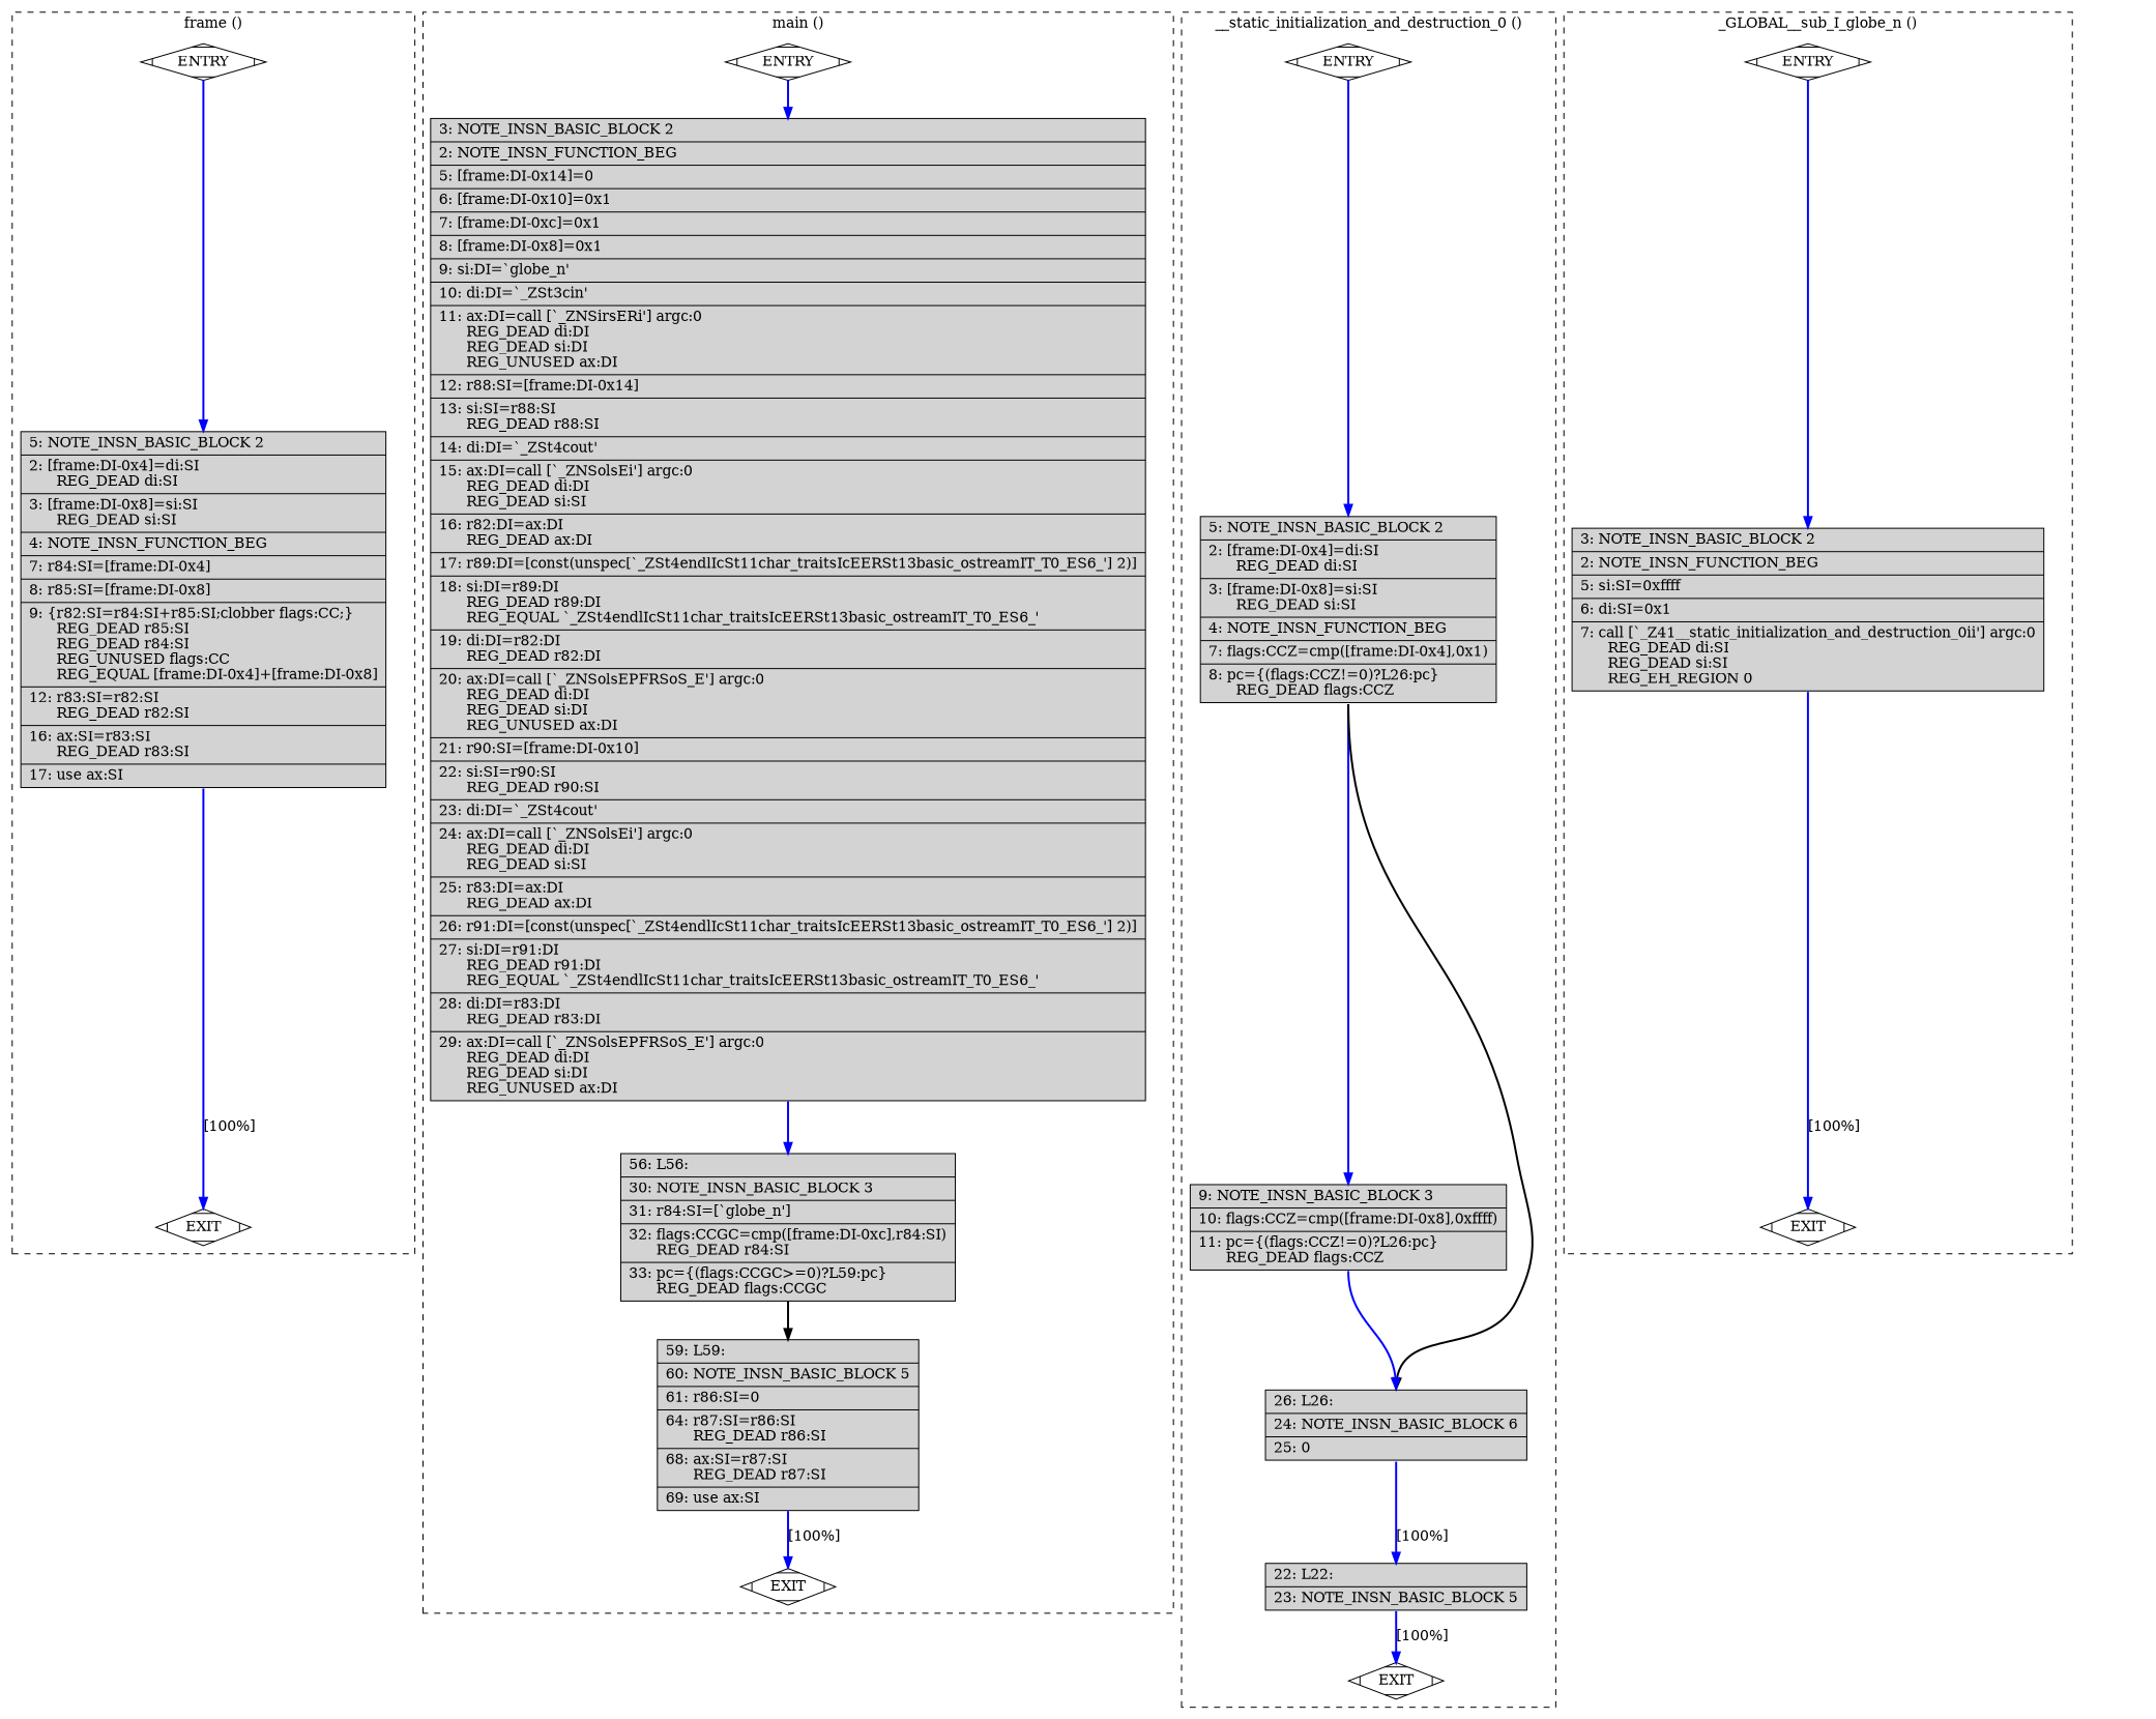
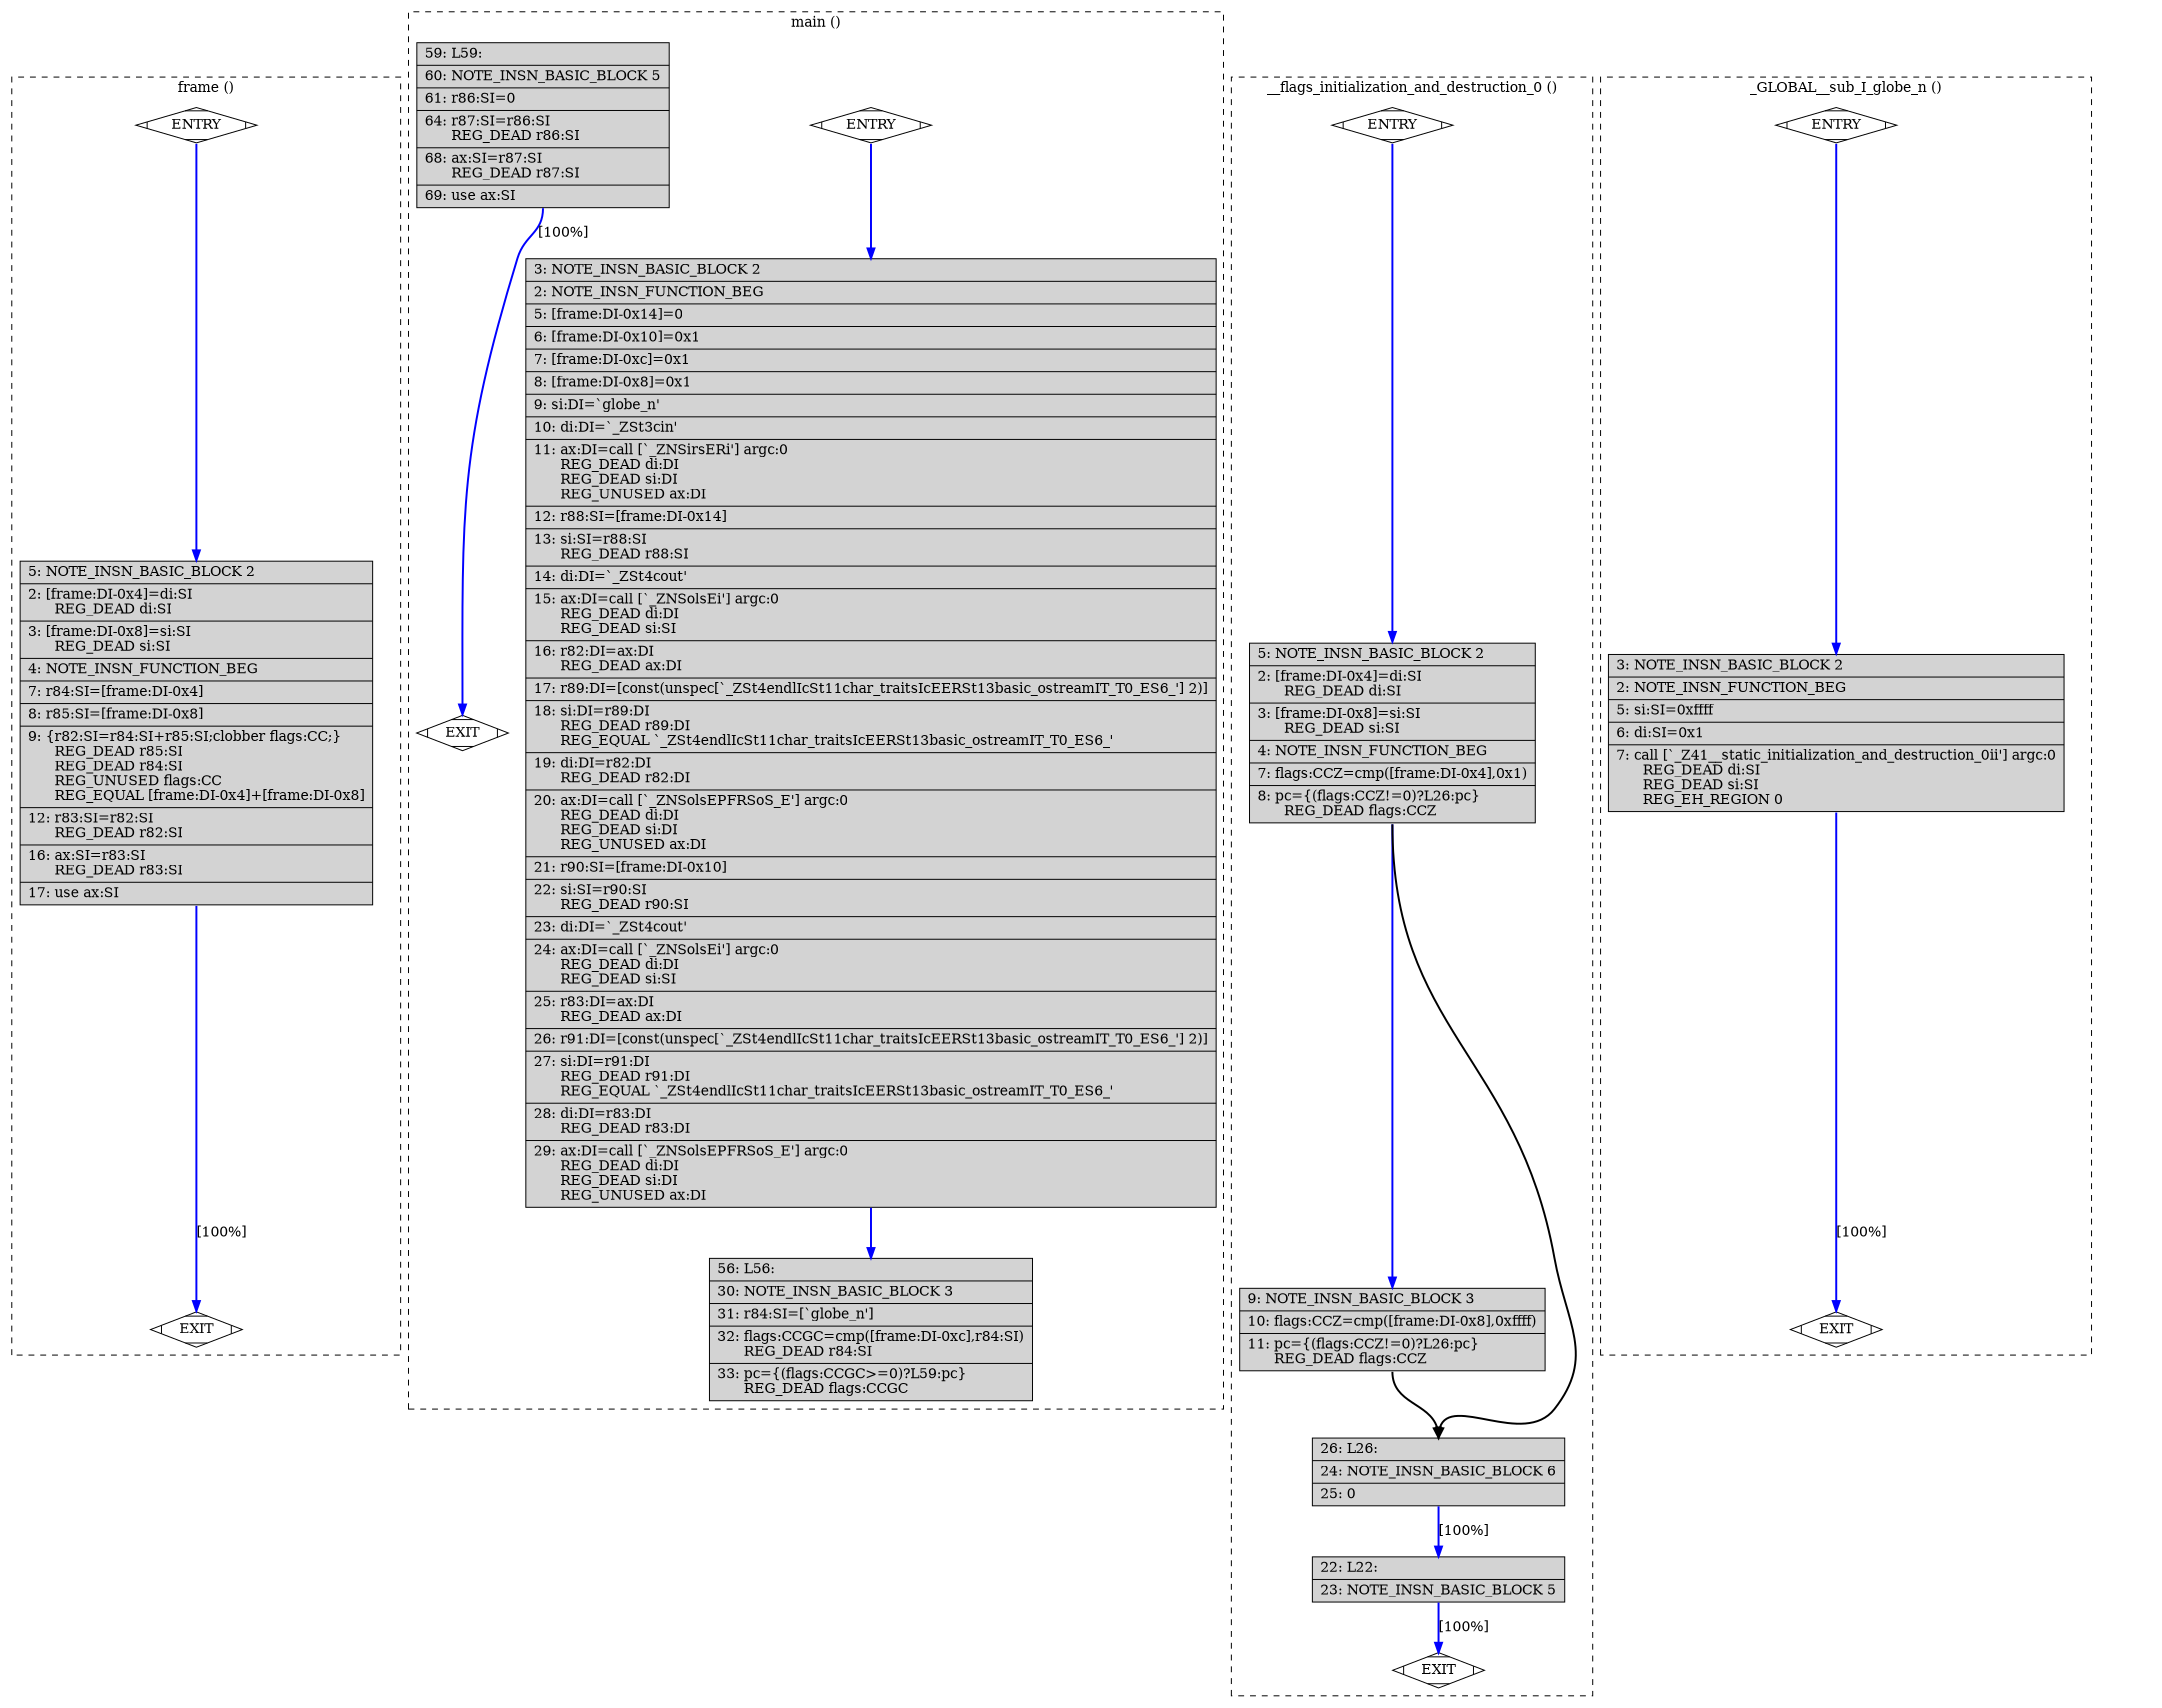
  digraph {
    node [fillcolor=lightgrey shape=record style=filled]
    edge [color=blue constraint=true headport=n style="solid,bold" tailport=s weight=100]
    n1 [fillcolor=white label=ENTRY shape=Mdiamond]
    n2 [label="{\ \ \ \ 5:\ NOTE_INSN_BASIC_BLOCK\ 2\l|\ \ \ \ 2:\ [frame:DI-0x4]=di:SI\l\ \ \ \ \ \ REG_DEAD\ di:SI\l|\ \ \ \ 3:\ [frame:DI-0x8]=si:SI\l\ \ \ \ \ \ REG_DEAD\ si:SI\l|\ \ \ \ 4:\ NOTE_INSN_FUNCTION_BEG\l|\ \ \ \ 7:\ r84:SI=[frame:DI-0x4]\l|\ \ \ \ 8:\ r85:SI=[frame:DI-0x8]\l|\ \ \ \ 9:\ \{r82:SI=r84:SI+r85:SI;clobber\ flags:CC;\}\l\ \ \ \ \ \ REG_DEAD\ r85:SI\l\ \ \ \ \ \ REG_DEAD\ r84:SI\l\ \ \ \ \ \ REG_UNUSED\ flags:CC\l\ \ \ \ \ \ REG_EQUAL\ [frame:DI-0x4]+[frame:DI-0x8]\l|\ \ \ 12:\ r83:SI=r82:SI\l\ \ \ \ \ \ REG_DEAD\ r82:SI\l|\ \ \ 16:\ ax:SI=r83:SI\l\ \ \ \ \ \ REG_DEAD\ r83:SI\l|\ \ \ 17:\ use\ ax:SI\l}"]
    n3 [fillcolor=white label=EXIT shape=Mdiamond]
    n4 [fillcolor=white label=ENTRY shape=Mdiamond]
    n5 [label="{\ \ \ \ 3:\ NOTE_INSN_BASIC_BLOCK\ 2\l|\ \ \ \ 2:\ NOTE_INSN_FUNCTION_BEG\l|\ \ \ \ 5:\ [frame:DI-0x14]=0\l|\ \ \ \ 6:\ [frame:DI-0x10]=0x1\l|\ \ \ \ 7:\ [frame:DI-0xc]=0x1\l|\ \ \ \ 8:\ [frame:DI-0x8]=0x1\l|\ \ \ \ 9:\ si:DI=`globe_n'\l|\ \ \ 10:\ di:DI=`_ZSt3cin'\l|\ \ \ 11:\ ax:DI=call\ [`_ZNSirsERi']\ argc:0\l\ \ \ \ \ \ REG_DEAD\ di:DI\l\ \ \ \ \ \ REG_DEAD\ si:DI\l\ \ \ \ \ \ REG_UNUSED\ ax:DI\l|\ \ \ 12:\ r88:SI=[frame:DI-0x14]\l|\ \ \ 13:\ si:SI=r88:SI\l\ \ \ \ \ \ REG_DEAD\ r88:SI\l|\ \ \ 14:\ di:DI=`_ZSt4cout'\l|\ \ \ 15:\ ax:DI=call\ [`_ZNSolsEi']\ argc:0\l\ \ \ \ \ \ REG_DEAD\ di:DI\l\ \ \ \ \ \ REG_DEAD\ si:SI\l|\ \ \ 16:\ r82:DI=ax:DI\l\ \ \ \ \ \ REG_DEAD\ ax:DI\l|\ \ \ 17:\ r89:DI=[const(unspec[`_ZSt4endlIcSt11char_traitsIcEERSt13basic_ostreamIT_T0_ES6_']\ 2)]\l|\ \ \ 18:\ si:DI=r89:DI\l\ \ \ \ \ \ REG_DEAD\ r89:DI\l\ \ \ \ \ \ REG_EQUAL\ `_ZSt4endlIcSt11char_traitsIcEERSt13basic_ostreamIT_T0_ES6_'\l|\ \ \ 19:\ di:DI=r82:DI\l\ \ \ \ \ \ REG_DEAD\ r82:DI\l|\ \ \ 20:\ ax:DI=call\ [`_ZNSolsEPFRSoS_E']\ argc:0\l\ \ \ \ \ \ REG_DEAD\ di:DI\l\ \ \ \ \ \ REG_DEAD\ si:DI\l\ \ \ \ \ \ REG_UNUSED\ ax:DI\l|\ \ \ 21:\ r90:SI=[frame:DI-0x10]\l|\ \ \ 22:\ si:SI=r90:SI\l\ \ \ \ \ \ REG_DEAD\ r90:SI\l|\ \ \ 23:\ di:DI=`_ZSt4cout'\l|\ \ \ 24:\ ax:DI=call\ [`_ZNSolsEi']\ argc:0\l\ \ \ \ \ \ REG_DEAD\ di:DI\l\ \ \ \ \ \ REG_DEAD\ si:SI\l|\ \ \ 25:\ r83:DI=ax:DI\l\ \ \ \ \ \ REG_DEAD\ ax:DI\l|\ \ \ 26:\ r91:DI=[const(unspec[`_ZSt4endlIcSt11char_traitsIcEERSt13basic_ostreamIT_T0_ES6_']\ 2)]\l|\ \ \ 27:\ si:DI=r91:DI\l\ \ \ \ \ \ REG_DEAD\ r91:DI\l\ \ \ \ \ \ REG_EQUAL\ `_ZSt4endlIcSt11char_traitsIcEERSt13basic_ostreamIT_T0_ES6_'\l|\ \ \ 28:\ di:DI=r83:DI\l\ \ \ \ \ \ REG_DEAD\ r83:DI\l|\ \ \ 29:\ ax:DI=call\ [`_ZNSolsEPFRSoS_E']\ argc:0\l\ \ \ \ \ \ REG_DEAD\ di:DI\l\ \ \ \ \ \ REG_DEAD\ si:DI\l\ \ \ \ \ \ REG_UNUSED\ ax:DI\l}"]
    n6 [fillcolor=white label=EXIT shape=Mdiamond]
    n7 [label="{\ \ \ 56:\ L56:\l|\ \ \ 30:\ NOTE_INSN_BASIC_BLOCK\ 3\l|\ \ \ 31:\ r84:SI=[`globe_n']\l|\ \ \ 32:\ flags:CCGC=cmp([frame:DI-0xc],r84:SI)\l\ \ \ \ \ \ REG_DEAD\ r84:SI\l|\ \ \ 33:\ pc=\{(flags:CCGC\>=0)?L59:pc\}\l\ \ \ \ \ \ REG_DEAD\ flags:CCGC\l}"]
    n8 [label="{\ \ \ 59:\ L59:\l|\ \ \ 60:\ NOTE_INSN_BASIC_BLOCK\ 5\l|\ \ \ 61:\ r86:SI=0\l|\ \ \ 64:\ r87:SI=r86:SI\l\ \ \ \ \ \ REG_DEAD\ r86:SI\l|\ \ \ 68:\ ax:SI=r87:SI\l\ \ \ \ \ \ REG_DEAD\ r87:SI\l|\ \ \ 69:\ use\ ax:SI\l}"]
    n9 [fillcolor=white label=ENTRY shape=Mdiamond]
    n10 [label="{\ \ \ \ 5:\ NOTE_INSN_BASIC_BLOCK\ 2\l|\ \ \ \ 2:\ [frame:DI-0x4]=di:SI\l\ \ \ \ \ \ REG_DEAD\ di:SI\l|\ \ \ \ 3:\ [frame:DI-0x8]=si:SI\l\ \ \ \ \ \ REG_DEAD\ si:SI\l|\ \ \ \ 4:\ NOTE_INSN_FUNCTION_BEG\l|\ \ \ \ 7:\ flags:CCZ=cmp([frame:DI-0x4],0x1)\l|\ \ \ \ 8:\ pc=\{(flags:CCZ!=0)?L26:pc\}\l\ \ \ \ \ \ REG_DEAD\ flags:CCZ\l}"]
    n11 [fillcolor=white label=EXIT shape=Mdiamond]
    n12 [label="{\ \ \ \ 9:\ NOTE_INSN_BASIC_BLOCK\ 3\l|\ \ \ 10:\ flags:CCZ=cmp([frame:DI-0x8],0xffff)\l|\ \ \ 11:\ pc=\{(flags:CCZ!=0)?L26:pc\}\l\ \ \ \ \ \ REG_DEAD\ flags:CCZ\l}"]
    n13 [label="{\ \ \ 26:\ L26:\l|\ \ \ 24:\ NOTE_INSN_BASIC_BLOCK\ 6\l|\ \ \ 25:\ 0\l}"]
    n14 [label="{\ \ \ 22:\ L22:\l|\ \ \ 23:\ NOTE_INSN_BASIC_BLOCK\ 5\l}"]
    n15 [fillcolor=white label=ENTRY shape=Mdiamond]
    n16 [label="{\ \ \ \ 3:\ NOTE_INSN_BASIC_BLOCK\ 2\l|\ \ \ \ 2:\ NOTE_INSN_FUNCTION_BEG\l|\ \ \ \ 5:\ si:SI=0xffff\l|\ \ \ \ 6:\ di:SI=0x1\l|\ \ \ \ 7:\ call\ [`_Z41__static_initialization_and_destruction_0ii']\ argc:0\l\ \ \ \ \ \ REG_DEAD\ di:SI\l\ \ \ \ \ \ REG_DEAD\ si:SI\l\ \ \ \ \ \ REG_EH_REGION\ 0\l}"]
    n17 [fillcolor=white label=EXIT shape=Mdiamond]
    subgraph cluster_1 {
      color=black
      label="frame ()"
      style=dashed
      n1
      n2
      n3
    }
    subgraph cluster_2 {
      color=black
      label="main ()"
      style=dashed
      n4
      n5
      n6
      n7
      n8
    }
    subgraph cluster_3 {
      color=black
-     label="__static_initialization_and_destruction_0 ()"
+     label="__flags_initialization_and_destruction_0 ()"
      style=dashed
      n9
      n10
      n11
      n12
      n13
      n14
    }
    subgraph cluster_4 {
      color=black
      label="_GLOBAL__sub_I_globe_n ()"
      style=dashed
      n15
      n16
      n17
    }
    n1 -> n2
    n1 -> n3 [style=invis color="" weight=""]
    n2 -> n3 [label="[100%]"]
    n4 -> n5
    n4 -> n6 [style=invis color="" weight=""]
    n5 -> n7
-   n7 -> n8 [color=black weight=10]
    n8 -> n6 [label="[100%]"]
    n9 -> n10
    n9 -> n11 [style=invis color="" weight=""]
    n10 -> n12
    n10 -> n13 [color=black weight=10]
-   n12 -> n13 [weight=10]
+   n12 -> n13 [color=black weight=10]
    n13 -> n14 [label="[100%]"]
    n14 -> n11 [label="[100%]"]
    n15 -> n16
    n15 -> n17 [style=invis color="" weight=""]
    n16 -> n17 [label="[100%]"]
  }
